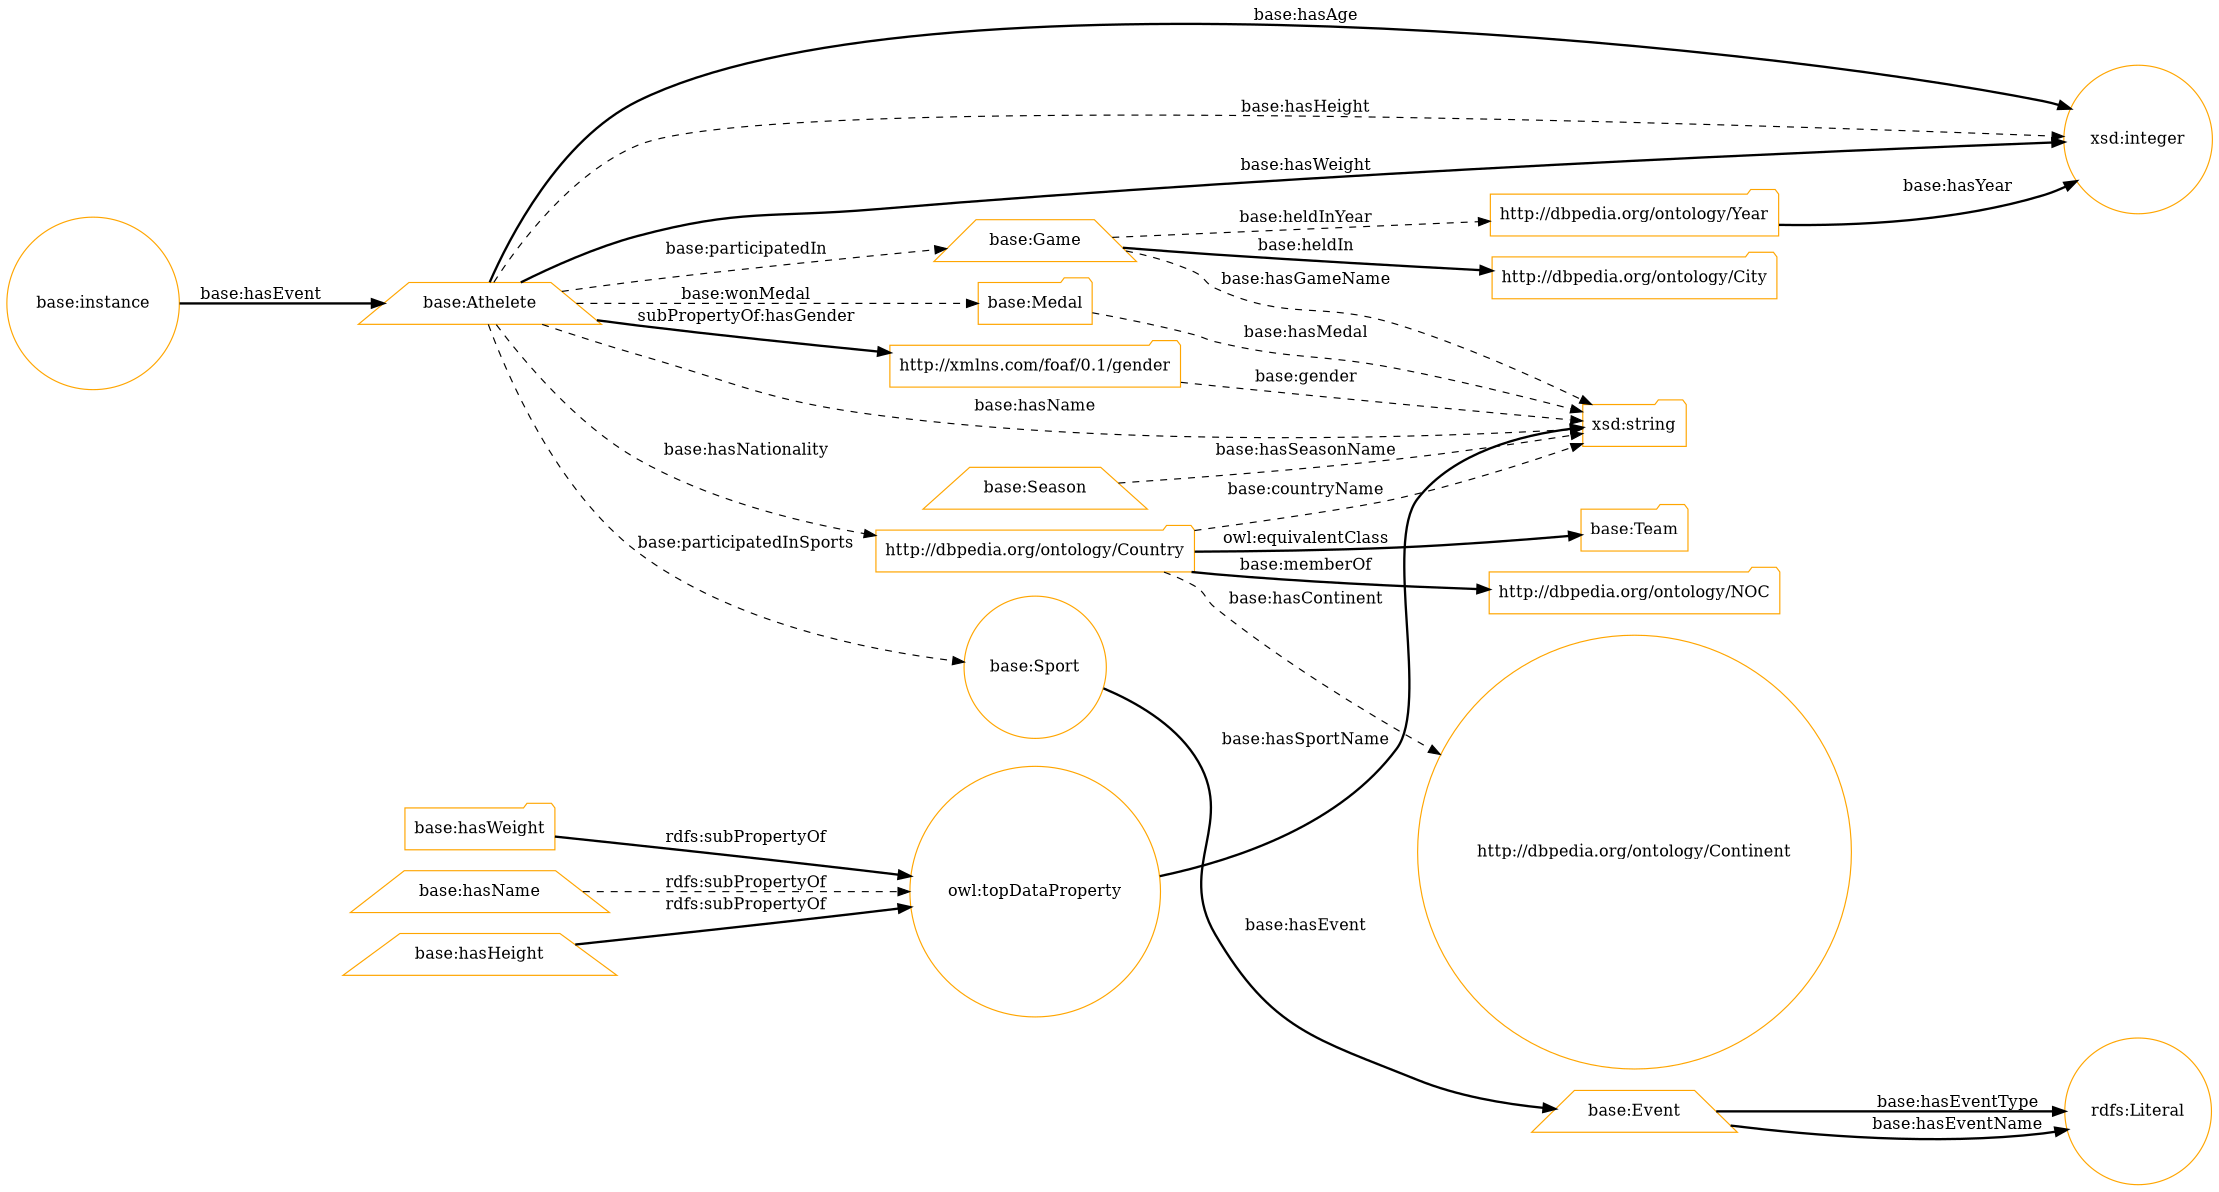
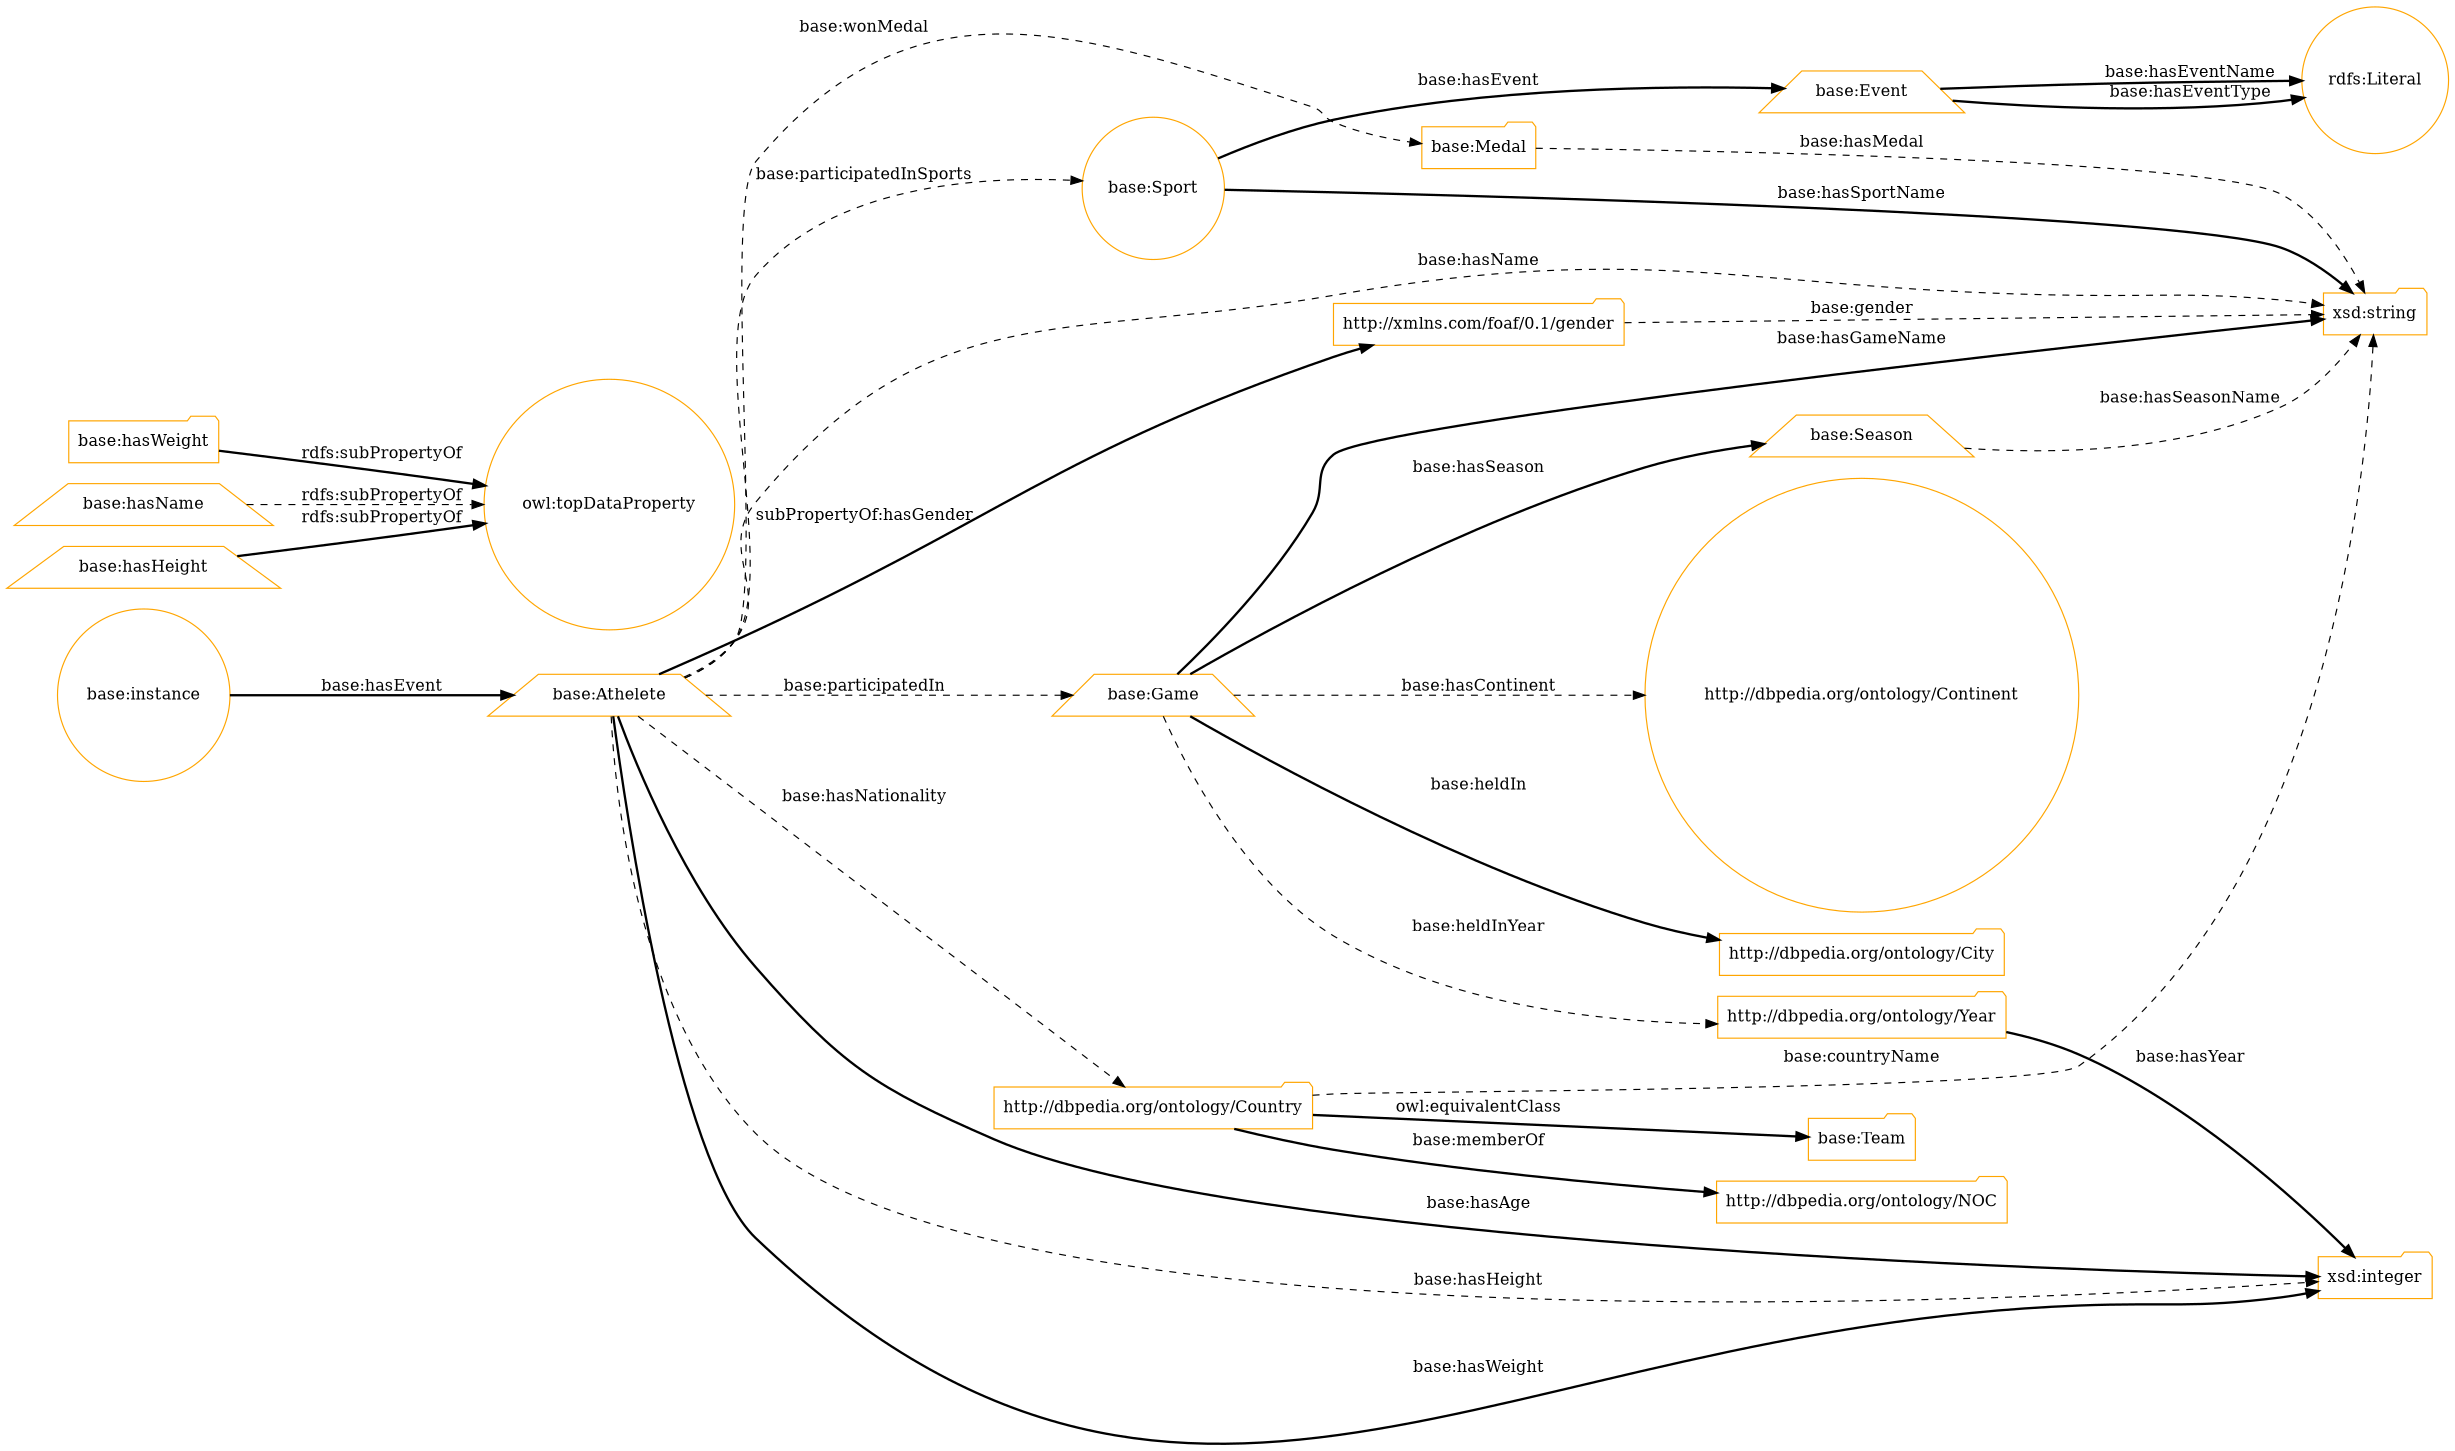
  digraph {
    rankdir=LR
    node [color=orange shape=folder]
    edge [style=bold]
    "base:Medal"
    "xsd:string"
    "base:Sport" [shape=circle]
    "base:Event" [shape=trapezium]
    "rdfs:Literal" [shape=circle]
    "base:Game" [shape=trapezium]
    "http://dbpedia.org/ontology/City"
    "base:Season" [shape=trapezium]
    "http://dbpedia.org/ontology/Year"
-   "xsd:integer" [shape=circle]
+   "xsd:integer"
    "http://dbpedia.org/ontology/Country"
    "http://dbpedia.org/ontology/Continent" [shape=circle]
    "base:Team"
    "http://dbpedia.org/ontology/NOC"
    "http://xmlns.com/foaf/0.1/gender"
    "base:Athelete" [shape=trapezium]
    "base:instance" [shape=circle]
    "owl:topDataProperty" [shape=circle]
    "base:hasWeight"
    "base:hasName" [shape=trapezium]
    "base:hasHeight" [shape=trapezium]
    "base:Medal" -> "xsd:string" [label="base:hasMedal" style=dashed]
-   "owl:topDataProperty" -> "xsd:string" [label="base:hasSportName"]
+   "base:Sport" -> "xsd:string" [label="base:hasSportName"]
    "base:Sport" -> "base:Event" [label="base:hasEvent"]
    "base:Event" -> "rdfs:Literal" [label="base:hasEventType"]
    "base:Event" -> "rdfs:Literal" [label="base:hasEventName"]
-   "base:Game" -> "xsd:string" [label="base:hasGameName" style=dashed]
+   "base:Game" -> "xsd:string" [label="base:hasGameName"]
    "base:Game" -> "http://dbpedia.org/ontology/City" [label="base:heldIn"]
+   "base:Game" -> "base:Season" [label="base:hasSeason"]
    "base:Game" -> "http://dbpedia.org/ontology/Year" [label="base:heldInYear" style=dashed]
    "base:Season" -> "xsd:string" [label="base:hasSeasonName" style=dashed]
    "http://dbpedia.org/ontology/Year" -> "xsd:integer" [label="base:hasYear"]
    "http://dbpedia.org/ontology/Country" -> "xsd:string" [label="base:countryName" style=dashed]
-   "http://dbpedia.org/ontology/Country" -> "http://dbpedia.org/ontology/Continent" [label="base:hasContinent" style=dashed]
+   "base:Game" -> "http://dbpedia.org/ontology/Continent" [label="base:hasContinent" style=dashed]
    "http://dbpedia.org/ontology/Country" -> "base:Team" [label="owl:equivalentClass"]
    "http://dbpedia.org/ontology/Country" -> "http://dbpedia.org/ontology/NOC" [label="base:memberOf"]
    "http://xmlns.com/foaf/0.1/gender" -> "xsd:string" [label="base:gender" style=dashed]
    "base:Athelete" -> "base:Medal" [label="base:wonMedal" style=dashed]
    "base:Athelete" -> "xsd:string" [label="base:hasName" style=dashed]
    "base:Athelete" -> "base:Sport" [label="base:participatedInSports" style=dashed]
    "base:Athelete" -> "base:Game" [label="base:participatedIn" style=dashed]
    "base:Athelete" -> "xsd:integer" [label="base:hasAge"]
    "base:Athelete" -> "xsd:integer" [label="base:hasHeight" style=dashed]
    "base:Athelete" -> "xsd:integer" [label="base:hasWeight"]
    "base:Athelete" -> "http://dbpedia.org/ontology/Country" [label="base:hasNationality" style=dashed]
    "base:Athelete" -> "http://xmlns.com/foaf/0.1/gender" [label="subPropertyOf:hasGender"]
    "base:instance" -> "base:Athelete" [label="base:hasEvent"]
    "base:hasWeight" -> "owl:topDataProperty" [label="rdfs:subPropertyOf"]
    "base:hasName" -> "owl:topDataProperty" [label="rdfs:subPropertyOf" style=dashed]
    "base:hasHeight" -> "owl:topDataProperty" [label="rdfs:subPropertyOf"]
  }
